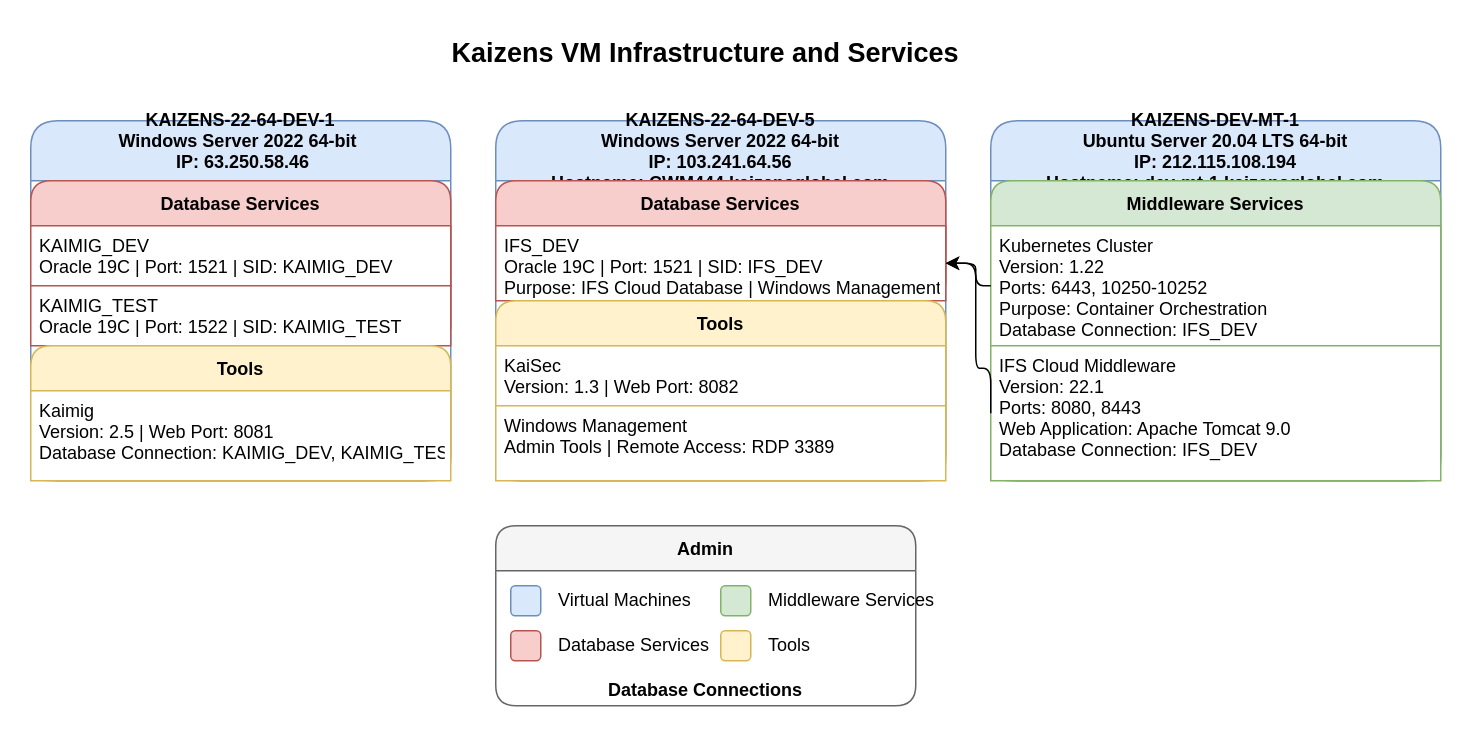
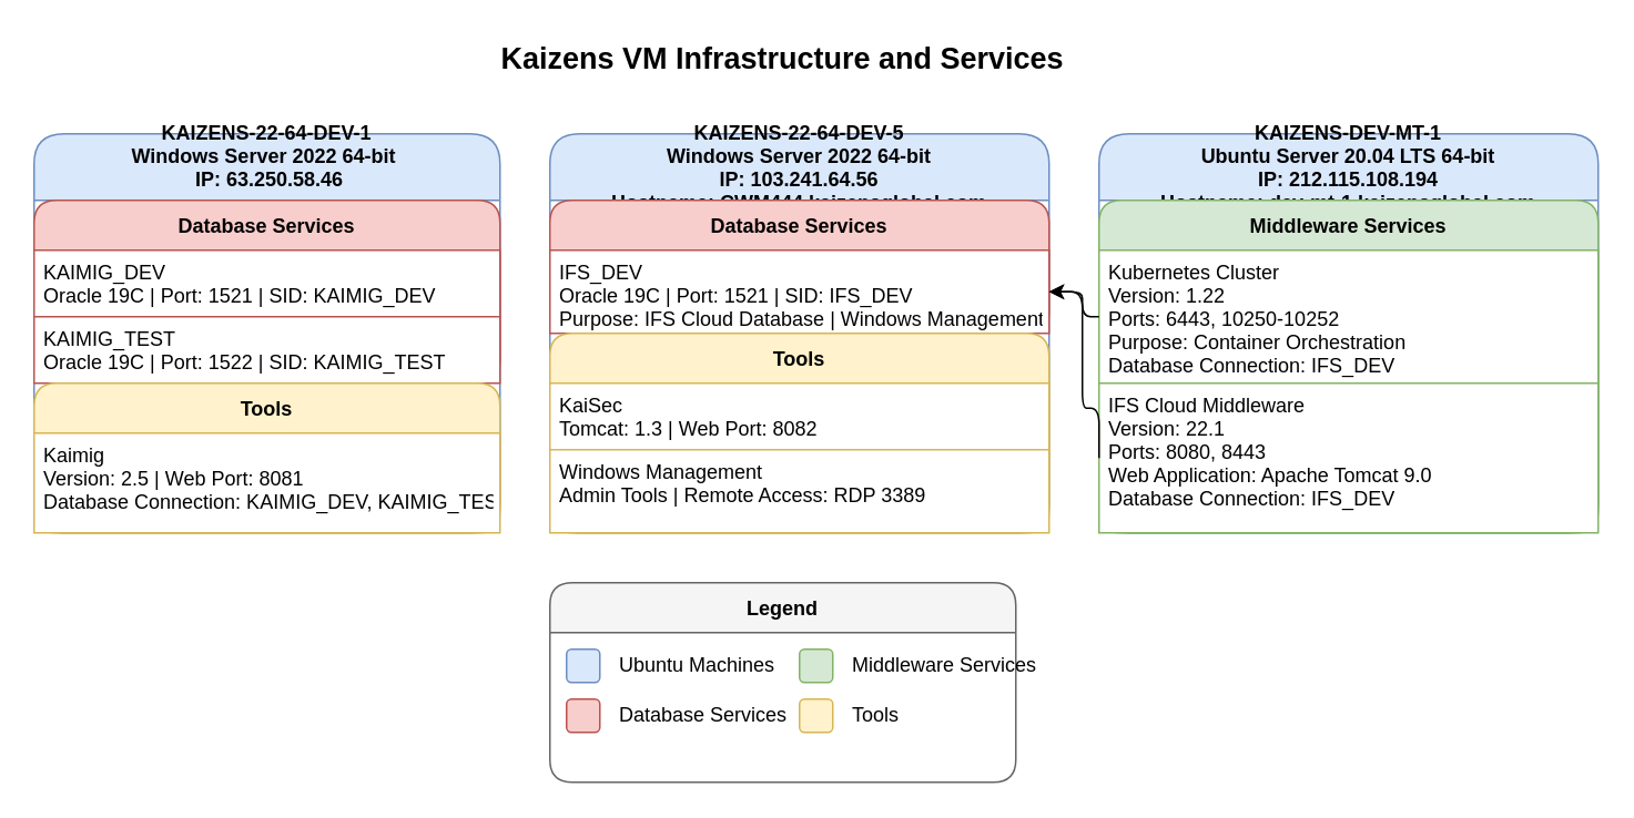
  <mxCell id="0" />
  <mxCell id="1" parent="0" />
  <mxCell id="2" value="Kaizens VM Infrastructure and Services" style="text;html=1;strokeColor=none;fillColor=none;align=center;verticalAlign=middle;whiteSpace=wrap;rounded=0;fontSize=18;fontStyle=1" vertex="1" parent="1"><mxGeometry x="170" y="20" width="600" height="30" as="geometry" /></mxCell>
  <mxCell id="3" value="KAIZENS-22-64-DEV-1&#10;Windows Server 2022 64-bit &#10; IP: 63.250.58.46&#10;" style="swimlane;fontStyle=1;childLayout=stackLayout;horizontal=1;startSize=40;horizontalStack=0;resizeParent=1;resizeParentMax=0;resizeLast=0;collapsible=1;marginBottom=0;fillColor=#dae8fc;strokeColor=#6c8ebf;rounded=1;" vertex="1" parent="1"><mxGeometry x="20" y="80" width="280" height="240" as="geometry" /></mxCell>
  <mxCell id="4" value="Database Services" style="swimlane;fontStyle=1;childLayout=stackLayout;horizontal=1;startSize=30;horizontalStack=0;resizeParent=1;resizeParentMax=0;resizeLast=0;collapsible=1;marginBottom=0;fillColor=#f8cecc;strokeColor=#b85450;rounded=1;" vertex="1" parent="3"><mxGeometry y="40" width="280" height="110" as="geometry" /></mxCell>
  <mxCell id="5" value="KAIMIG_DEV&#10;Oracle 19C | Port: 1521 | SID: KAIMIG_DEV" style="text;strokeColor=#b85450;fillColor=#ffffff;align=left;verticalAlign=top;spacingLeft=4;spacingRight=4;overflow=hidden;rotatable=0;points=[[0,0.5],[1,0.5]];portConstraint=eastwest;" vertex="1" parent="4"><mxGeometry y="30" width="280" height="40" as="geometry" /></mxCell>
  <mxCell id="6" value="KAIMIG_TEST&#10;Oracle 19C | Port: 1522 | SID: KAIMIG_TEST" style="text;strokeColor=#b85450;fillColor=#ffffff;align=left;verticalAlign=top;spacingLeft=4;spacingRight=4;overflow=hidden;rotatable=0;points=[[0,0.5],[1,0.5]];portConstraint=eastwest;" vertex="1" parent="4"><mxGeometry y="70" width="280" height="40" as="geometry" /></mxCell>
  <mxCell id="7" value="Tools" style="swimlane;fontStyle=1;childLayout=stackLayout;horizontal=1;startSize=30;horizontalStack=0;resizeParent=1;resizeParentMax=0;resizeLast=0;collapsible=1;marginBottom=0;fillColor=#fff2cc;strokeColor=#d6b656;rounded=1;" vertex="1" parent="3"><mxGeometry y="150" width="280" height="90" as="geometry" /></mxCell>
  <mxCell id="8" value="Kaimig&#10;Version: 2.5 | Web Port: 8081&#10;Database Connection: KAIMIG_DEV, KAIMIG_TEST" style="text;strokeColor=#d6b656;fillColor=#ffffff;align=left;verticalAlign=top;spacingLeft=4;spacingRight=4;overflow=hidden;rotatable=0;points=[[0,0.5],[1,0.5]];portConstraint=eastwest;" vertex="1" parent="7"><mxGeometry y="30" width="280" height="60" as="geometry" /></mxCell>
  <mxCell id="9" value="KAIZENS-22-64-DEV-5&#10;Windows Server 2022 64-bit&#10;IP: 103.241.64.56&#10;Hostname: CWM444.kaizensglobal.com" style="swimlane;fontStyle=1;childLayout=stackLayout;horizontal=1;startSize=40;horizontalStack=0;resizeParent=1;resizeParentMax=0;resizeLast=0;collapsible=1;marginBottom=0;fillColor=#dae8fc;strokeColor=#6c8ebf;rounded=1;" vertex="1" parent="1"><mxGeometry x="330" y="80" width="300" height="240" as="geometry" /></mxCell>
  <mxCell id="10" value="Database Services" style="swimlane;fontStyle=1;childLayout=stackLayout;horizontal=1;startSize=30;horizontalStack=0;resizeParent=1;resizeParentMax=0;resizeLast=0;collapsible=1;marginBottom=0;fillColor=#f8cecc;strokeColor=#b85450;rounded=1;" vertex="1" parent="9"><mxGeometry y="40" width="300" height="80" as="geometry" /></mxCell>
  <mxCell id="11" value="IFS_DEV&#10;Oracle 19C | Port: 1521 | SID: IFS_DEV&#10;Purpose: IFS Cloud Database | Windows Management Server" style="text;strokeColor=#b85450;fillColor=#ffffff;align=left;verticalAlign=top;spacingLeft=4;spacingRight=4;overflow=hidden;rotatable=0;points=[[0,0.5],[1,0.5]];portConstraint=eastwest;" vertex="1" parent="10"><mxGeometry y="30" width="300" height="50" as="geometry" /></mxCell>
  <mxCell id="12" value="Tools" style="swimlane;fontStyle=1;childLayout=stackLayout;horizontal=1;startSize=30;horizontalStack=0;resizeParent=1;resizeParentMax=0;resizeLast=0;collapsible=1;marginBottom=0;fillColor=#fff2cc;strokeColor=#d6b656;rounded=1;" vertex="1" parent="9"><mxGeometry y="120" width="300" height="120" as="geometry" /></mxCell>
- <mxCell id="13" value="KaiSec&#10;Version: 1.3 | Web Port: 8082" style="text;strokeColor=#d6b656;fillColor=#ffffff;align=left;verticalAlign=top;spacingLeft=4;spacingRight=4;overflow=hidden;rotatable=0;points=[[0,0.5],[1,0.5]];portConstraint=eastwest;" vertex="1" parent="12"><mxGeometry y="30" width="300" height="40" as="geometry" /></mxCell>
+ <mxCell id="13" value="KaiSec&#10;Tomcat: 1.3 | Web Port: 8082" style="text;strokeColor=#d6b656;fillColor=#ffffff;align=left;verticalAlign=top;spacingLeft=4;spacingRight=4;overflow=hidden;rotatable=0;points=[[0,0.5],[1,0.5]];portConstraint=eastwest;" vertex="1" parent="12"><mxGeometry y="30" width="300" height="40" as="geometry" /></mxCell>
  <mxCell id="14" value="Windows Management&#10;Admin Tools | Remote Access: RDP 3389" style="text;strokeColor=#d6b656;fillColor=#ffffff;align=left;verticalAlign=top;spacingLeft=4;spacingRight=4;overflow=hidden;rotatable=0;points=[[0,0.5],[1,0.5]];portConstraint=eastwest;" vertex="1" parent="12"><mxGeometry y="70" width="300" height="50" as="geometry" /></mxCell>
  <mxCell id="15" value="KAIZENS-DEV-MT-1&#10;Ubuntu Server 20.04 LTS 64-bit&#10;IP: 212.115.108.194&#10;Hostname: dev-mt-1.kaizensglobal.com" style="swimlane;fontStyle=1;childLayout=stackLayout;horizontal=1;startSize=40;horizontalStack=0;resizeParent=1;resizeParentMax=0;resizeLast=0;collapsible=1;marginBottom=0;fillColor=#dae8fc;strokeColor=#6c8ebf;rounded=1;" vertex="1" parent="1"><mxGeometry x="660" y="80" width="300" height="240" as="geometry" /></mxCell>
  <mxCell id="16" value="Middleware Services" style="swimlane;fontStyle=1;childLayout=stackLayout;horizontal=1;startSize=30;horizontalStack=0;resizeParent=1;resizeParentMax=0;resizeLast=0;collapsible=1;marginBottom=0;fillColor=#d5e8d4;strokeColor=#82b366;rounded=1;" vertex="1" parent="15"><mxGeometry y="40" width="300" height="200" as="geometry" /></mxCell>
  <mxCell id="17" value="Kubernetes Cluster&#10;Version: 1.22&#10;Ports: 6443, 10250-10252&#10;Purpose: Container Orchestration&#10;Database Connection: IFS_DEV" style="text;strokeColor=#82b366;fillColor=#ffffff;align=left;verticalAlign=top;spacingLeft=4;spacingRight=4;overflow=hidden;rotatable=0;points=[[0,0.5],[1,0.5]];portConstraint=eastwest;" vertex="1" parent="16"><mxGeometry y="30" width="300" height="80" as="geometry" /></mxCell>
  <mxCell id="18" value="IFS Cloud Middleware&#10;Version: 22.1&#10;Ports: 8080, 8443&#10;Web Application: Apache Tomcat 9.0&#10;Database Connection: IFS_DEV" style="text;strokeColor=#82b366;fillColor=#ffffff;align=left;verticalAlign=top;spacingLeft=4;spacingRight=4;overflow=hidden;rotatable=0;points=[[0,0.5],[1,0.5]];portConstraint=eastwest;" vertex="1" parent="16"><mxGeometry y="110" width="300" height="90" as="geometry" /></mxCell>
  <mxCell id="19" value="" style="endArrow=classic;html=1;exitX=0;exitY=0.5;exitDx=0;exitDy=0;entryX=1;entryY=0.5;entryDx=0;entryDy=0;edgeStyle=orthogonalEdgeStyle;rounded=1;" edge="1" parent="1" source="17" target="11"><mxGeometry width="50" height="50" relative="1" as="geometry"><mxPoint x="420" y="410" as="sourcePoint" /><mxPoint x="470" y="360" as="targetPoint" /><Array as="points"><mxPoint x="650" y="190" /><mxPoint x="650" y="175" /></Array></mxGeometry></mxCell>
  <mxCell id="20" value="" style="endArrow=classic;html=1;exitX=0;exitY=0.5;exitDx=0;exitDy=0;entryX=1;entryY=0.5;entryDx=0;entryDy=0;edgeStyle=orthogonalEdgeStyle;rounded=1;" edge="1" parent="1" source="18" target="11"><mxGeometry width="50" height="50" relative="1" as="geometry"><mxPoint x="420" y="410" as="sourcePoint" /><mxPoint x="470" y="360" as="targetPoint" /><Array as="points"><mxPoint x="650" y="245" /><mxPoint x="650" y="175" /></Array></mxGeometry></mxCell>
- <mxCell id="21" value="Admin" style="swimlane;fontStyle=1;childLayout=stackLayout;horizontal=1;startSize=30;horizontalStack=0;resizeParent=1;resizeParentMax=0;resizeLast=0;collapsible=1;marginBottom=0;fillColor=#f5f5f5;strokeColor=#666666;rounded=1;" vertex="1" parent="1"><mxGeometry x="330" y="350" width="280" height="120" as="geometry" /></mxCell>
+ <mxCell id="21" value="Legend" style="swimlane;fontStyle=1;childLayout=stackLayout;horizontal=1;startSize=30;horizontalStack=0;resizeParent=1;resizeParentMax=0;resizeLast=0;collapsible=1;marginBottom=0;fillColor=#f5f5f5;strokeColor=#666666;rounded=1;" vertex="1" parent="1"><mxGeometry x="330" y="350" width="280" height="120" as="geometry" /></mxCell>
  <mxCell id="22" value="" style="group" vertex="1" connectable="0" parent="21"><mxGeometry y="30" width="280" height="90" as="geometry" /></mxCell>
  <mxCell id="23" value="" style="rounded=1;whiteSpace=wrap;html=1;fillColor=#dae8fc;strokeColor=#6c8ebf;" vertex="1" parent="22"><mxGeometry x="10" y="10" width="20" height="20" as="geometry" /></mxCell>
- <mxCell id="24" value="Virtual Machines" style="text;html=1;strokeColor=none;fillColor=none;align=left;verticalAlign=middle;whiteSpace=wrap;rounded=0;" vertex="1" parent="22"><mxGeometry x="40" y="10" width="100" height="20" as="geometry" /></mxCell>
+ <mxCell id="24" value="Ubuntu Machines" style="text;html=1;strokeColor=none;fillColor=none;align=left;verticalAlign=middle;whiteSpace=wrap;rounded=0;" vertex="1" parent="22"><mxGeometry x="40" y="10" width="100" height="20" as="geometry" /></mxCell>
  <mxCell id="25" value="" style="rounded=1;whiteSpace=wrap;html=1;fillColor=#f8cecc;strokeColor=#b85450;" vertex="1" parent="22"><mxGeometry x="10" y="40" width="20" height="20" as="geometry" /></mxCell>
  <mxCell id="26" value="Database Services" style="text;html=1;strokeColor=none;fillColor=none;align=left;verticalAlign=middle;whiteSpace=wrap;rounded=0;" vertex="1" parent="22"><mxGeometry x="40" y="40" width="110" height="20" as="geometry" /></mxCell>
  <mxCell id="27" value="" style="rounded=1;whiteSpace=wrap;html=1;fillColor=#d5e8d4;strokeColor=#82b366;" vertex="1" parent="22"><mxGeometry x="150" y="10" width="20" height="20" as="geometry" /></mxCell>
  <mxCell id="28" value="Middleware Services" style="text;html=1;strokeColor=none;fillColor=none;align=left;verticalAlign=middle;whiteSpace=wrap;rounded=0;" vertex="1" parent="22"><mxGeometry x="180" y="10" width="120" height="20" as="geometry" /></mxCell>
  <mxCell id="29" value="" style="rounded=1;whiteSpace=wrap;html=1;fillColor=#fff2cc;strokeColor=#d6b656;" vertex="1" parent="22"><mxGeometry x="150" y="40" width="20" height="20" as="geometry" /></mxCell>
  <mxCell id="30" value="Tools" style="text;html=1;strokeColor=none;fillColor=none;align=left;verticalAlign=middle;whiteSpace=wrap;rounded=0;" vertex="1" parent="22"><mxGeometry x="180" y="40" width="40" height="20" as="geometry" /></mxCell>
- <mxCell id="31" value="Database Connections" style="text;html=1;strokeColor=none;fillColor=none;align=center;verticalAlign=middle;whiteSpace=wrap;rounded=0;fontStyle=1" vertex="1" parent="22"><mxGeometry x="70" y="70" width="140" height="20" as="geometry" /></mxCell>
